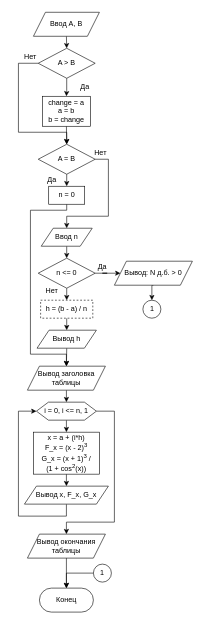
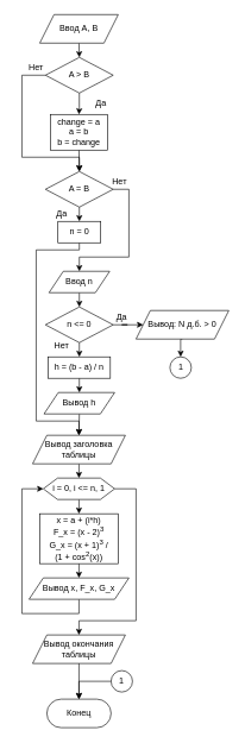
  <mxCell id="0" />
  <mxCell id="1" parent="0" />
  <mxCell id="2" style="edgeStyle=orthogonalEdgeStyle;rounded=0;orthogonalLoop=1;jettySize=auto;html=1;exitX=0.5;exitY=1;exitDx=0;exitDy=0;entryX=0.5;entryY=0;entryDx=0;entryDy=0;" parent="1" source="3" target="6" edge="1"><mxGeometry relative="1" as="geometry" /></mxCell>
  <mxCell id="3" value="Ввод A, B" style="shape=parallelogram;perimeter=parallelogramPerimeter;whiteSpace=wrap;html=1;fixedSize=1;" parent="1" vertex="1"><mxGeometry x="55" y="20" width="110" height="40" as="geometry" /></mxCell>
  <mxCell id="4" style="edgeStyle=orthogonalEdgeStyle;rounded=0;orthogonalLoop=1;jettySize=auto;html=1;exitX=0;exitY=0.5;exitDx=0;exitDy=0;entryX=0.5;entryY=0;entryDx=0;entryDy=0;" parent="1" source="6" target="11" edge="1"><mxGeometry relative="1" as="geometry"><Array as="points"><mxPoint x="30" y="105" /><mxPoint x="30" y="220" /><mxPoint x="111" y="220" /></Array></mxGeometry></mxCell>
  <mxCell id="5" style="edgeStyle=orthogonalEdgeStyle;rounded=0;orthogonalLoop=1;jettySize=auto;html=1;entryX=0.5;entryY=0;entryDx=0;entryDy=0;" parent="1" source="6" target="8" edge="1"><mxGeometry relative="1" as="geometry" /></mxCell>
  <mxCell id="6" value="A &amp;gt; B" style="rhombus;whiteSpace=wrap;html=1;" parent="1" vertex="1"><mxGeometry x="63" y="80" width="95" height="50" as="geometry" /></mxCell>
  <mxCell id="7" style="edgeStyle=orthogonalEdgeStyle;rounded=0;orthogonalLoop=1;jettySize=auto;html=1;exitX=0.5;exitY=1;exitDx=0;exitDy=0;entryX=0.5;entryY=0;entryDx=0;entryDy=0;" parent="1" source="8" target="11" edge="1"><mxGeometry relative="1" as="geometry" /></mxCell>
  <mxCell id="8" value="&lt;div&gt;change = a&lt;/div&gt;&lt;div&gt;&lt;span&gt;a = b&lt;/span&gt;&lt;/div&gt;&lt;div&gt;&lt;span&gt;b = change&lt;/span&gt;&lt;/div&gt;" style="rounded=0;whiteSpace=wrap;html=1;" parent="1" vertex="1"><mxGeometry x="70" y="160" width="80" height="50" as="geometry" /></mxCell>
  <mxCell id="9" style="edgeStyle=orthogonalEdgeStyle;rounded=0;orthogonalLoop=1;jettySize=auto;html=1;exitX=0.5;exitY=1;exitDx=0;exitDy=0;entryX=0.5;entryY=0;entryDx=0;entryDy=0;" parent="1" source="11" target="15" edge="1"><mxGeometry relative="1" as="geometry" /></mxCell>
  <mxCell id="10" style="edgeStyle=orthogonalEdgeStyle;rounded=0;orthogonalLoop=1;jettySize=auto;html=1;entryX=0.5;entryY=0;entryDx=0;entryDy=0;" parent="1" source="11" target="17" edge="1"><mxGeometry relative="1" as="geometry"><Array as="points"><mxPoint x="180" y="265" /><mxPoint x="180" y="360" /><mxPoint x="111" y="360" /></Array></mxGeometry></mxCell>
  <mxCell id="11" value="A = B" style="rhombus;whiteSpace=wrap;html=1;" parent="1" vertex="1"><mxGeometry x="63" y="240" width="95" height="50" as="geometry" /></mxCell>
  <mxCell id="12" value="Да" style="text;html=1;strokeColor=none;fillColor=none;align=center;verticalAlign=middle;whiteSpace=wrap;rounded=0;" parent="1" vertex="1"><mxGeometry x="111.03" y="130" width="60" height="30" as="geometry" /></mxCell>
  <mxCell id="13" value="Нет" style="text;html=1;strokeColor=none;fillColor=none;align=center;verticalAlign=middle;whiteSpace=wrap;rounded=0;" parent="1" vertex="1"><mxGeometry x="20" y="80" width="60" height="30" as="geometry" /></mxCell>
  <mxCell id="14" style="edgeStyle=orthogonalEdgeStyle;rounded=0;orthogonalLoop=1;jettySize=auto;html=1;exitX=0.5;exitY=1;exitDx=0;exitDy=0;entryX=0.5;entryY=0;entryDx=0;entryDy=0;" parent="1" source="15" target="29" edge="1"><mxGeometry relative="1" as="geometry"><Array as="points"><mxPoint x="111" y="350" /><mxPoint x="50" y="350" /><mxPoint x="50" y="590" /><mxPoint x="110" y="590" /></Array></mxGeometry></mxCell>
  <mxCell id="15" value="n = 0" style="rounded=0;whiteSpace=wrap;html=1;" parent="1" vertex="1"><mxGeometry x="80.5" y="310" width="60" height="30" as="geometry" /></mxCell>
  <mxCell id="16" style="edgeStyle=orthogonalEdgeStyle;rounded=0;orthogonalLoop=1;jettySize=auto;html=1;exitX=0.5;exitY=1;exitDx=0;exitDy=0;entryX=0.5;entryY=0;entryDx=0;entryDy=0;" parent="1" source="17" target="20" edge="1"><mxGeometry relative="1" as="geometry" /></mxCell>
  <mxCell id="17" value="Ввод n" style="shape=parallelogram;perimeter=parallelogramPerimeter;whiteSpace=wrap;html=1;fixedSize=1;" parent="1" vertex="1"><mxGeometry x="68" y="380" width="85" height="30" as="geometry" /></mxCell>
  <mxCell id="18" style="edgeStyle=orthogonalEdgeStyle;rounded=0;orthogonalLoop=1;jettySize=auto;html=1;exitX=1;exitY=0.5;exitDx=0;exitDy=0;entryX=0;entryY=0.5;entryDx=0;entryDy=0;" parent="1" source="20" target="27" edge="1"><mxGeometry relative="1" as="geometry" /></mxCell>
  <mxCell id="19" style="edgeStyle=orthogonalEdgeStyle;rounded=0;orthogonalLoop=1;jettySize=auto;html=1;exitX=0.5;exitY=1;exitDx=0;exitDy=0;entryX=0.5;entryY=0;entryDx=0;entryDy=0;" parent="1" source="20" target="24" edge="1"><mxGeometry relative="1" as="geometry" /></mxCell>
  <mxCell id="20" value="n &amp;lt;= 0" style="rhombus;whiteSpace=wrap;html=1;" parent="1" vertex="1"><mxGeometry x="63" y="430" width="95" height="50" as="geometry" /></mxCell>
  <mxCell id="21" value="Да" style="text;html=1;strokeColor=none;fillColor=none;align=center;verticalAlign=middle;whiteSpace=wrap;rounded=0;" parent="1" vertex="1"><mxGeometry x="56.03" y="285" width="60" height="30" as="geometry" /></mxCell>
  <mxCell id="22" value="Нет" style="text;html=1;strokeColor=none;fillColor=none;align=center;verticalAlign=middle;whiteSpace=wrap;rounded=0;" parent="1" vertex="1"><mxGeometry x="136.51" y="240" width="60" height="30" as="geometry" /></mxCell>
  <mxCell id="23" style="edgeStyle=orthogonalEdgeStyle;rounded=0;orthogonalLoop=1;jettySize=auto;html=1;exitX=0.5;exitY=1;exitDx=0;exitDy=0;entryX=0.5;entryY=0;entryDx=0;entryDy=0;" parent="1" source="24" target="31" edge="1"><mxGeometry relative="1" as="geometry" /></mxCell>
- <mxCell id="24" value="h = (b - a) / n" style="rounded=0;whiteSpace=wrap;html=1;dashed=1;" parent="1" vertex="1"><mxGeometry x="67" y="500" width="87" height="30" as="geometry" /></mxCell>
+ <mxCell id="24" value="h = (b - a) / n" style="rounded=0;whiteSpace=wrap;html=1;" parent="1" vertex="1"><mxGeometry x="67" y="500" width="87" height="30" as="geometry" /></mxCell>
  <mxCell id="25" value="Нет" style="text;html=1;strokeColor=none;fillColor=none;align=center;verticalAlign=middle;whiteSpace=wrap;rounded=0;" parent="1" vertex="1"><mxGeometry x="56.03" y="470" width="60" height="30" as="geometry" /></mxCell>
  <mxCell id="26" style="edgeStyle=orthogonalEdgeStyle;rounded=0;orthogonalLoop=1;jettySize=auto;html=1;exitX=0.5;exitY=1;exitDx=0;exitDy=0;entryX=0.5;entryY=0;entryDx=0;entryDy=0;" parent="1" source="27" target="43" edge="1"><mxGeometry relative="1" as="geometry" /></mxCell>
  <mxCell id="27" value="Вывод: &lt;span style=&quot;font-size: 12px&quot;&gt;N д.б. &amp;gt; 0&lt;/span&gt;" style="shape=parallelogram;perimeter=parallelogramPerimeter;whiteSpace=wrap;html=1;fixedSize=1;" parent="1" vertex="1"><mxGeometry x="190" y="435" width="130.01" height="40" as="geometry" /></mxCell>
  <mxCell id="28" style="edgeStyle=orthogonalEdgeStyle;rounded=0;orthogonalLoop=1;jettySize=auto;html=1;exitX=0.5;exitY=1;exitDx=0;exitDy=0;entryX=0.5;entryY=0;entryDx=0;entryDy=0;" parent="1" source="29" target="36" edge="1"><mxGeometry relative="1" as="geometry" /></mxCell>
  <mxCell id="29" value="Вывод заголовка таблицы" style="shape=parallelogram;perimeter=parallelogramPerimeter;whiteSpace=wrap;html=1;fixedSize=1;" parent="1" vertex="1"><mxGeometry x="45" y="610" width="130" height="40" as="geometry" /></mxCell>
  <mxCell id="30" style="edgeStyle=orthogonalEdgeStyle;rounded=0;orthogonalLoop=1;jettySize=auto;html=1;exitX=0.5;exitY=1;exitDx=0;exitDy=0;entryX=0.5;entryY=0;entryDx=0;entryDy=0;" parent="1" source="31" target="29" edge="1"><mxGeometry relative="1" as="geometry" /></mxCell>
  <mxCell id="31" value="Вывод h" style="shape=parallelogram;perimeter=parallelogramPerimeter;whiteSpace=wrap;html=1;fixedSize=1;" parent="1" vertex="1"><mxGeometry x="61" y="550" width="99" height="30" as="geometry" /></mxCell>
  <mxCell id="32" style="edgeStyle=orthogonalEdgeStyle;rounded=0;orthogonalLoop=1;jettySize=auto;html=1;exitX=0.5;exitY=1;exitDx=0;exitDy=0;entryX=0.5;entryY=0;entryDx=0;entryDy=0;" parent="1" source="33" target="41" edge="1"><mxGeometry relative="1" as="geometry" /></mxCell>
  <mxCell id="33" value="Вывод окончания таблицы" style="shape=parallelogram;perimeter=parallelogramPerimeter;whiteSpace=wrap;html=1;fixedSize=1;" parent="1" vertex="1"><mxGeometry x="45" y="890" width="130" height="40" as="geometry" /></mxCell>
  <mxCell id="34" style="edgeStyle=orthogonalEdgeStyle;rounded=0;orthogonalLoop=1;jettySize=auto;html=1;exitX=0.5;exitY=1;exitDx=0;exitDy=0;entryX=0.5;entryY=0;entryDx=0;entryDy=0;" parent="1" source="36" target="38" edge="1"><mxGeometry relative="1" as="geometry" /></mxCell>
  <mxCell id="35" style="edgeStyle=orthogonalEdgeStyle;rounded=0;orthogonalLoop=1;jettySize=auto;html=1;exitX=1;exitY=0.5;exitDx=0;exitDy=0;entryX=0.5;entryY=0;entryDx=0;entryDy=0;" parent="1" source="36" target="33" edge="1"><mxGeometry relative="1" as="geometry"><Array as="points"><mxPoint x="190" y="685" /><mxPoint x="190" y="870" /><mxPoint x="110" y="870" /></Array></mxGeometry></mxCell>
  <mxCell id="36" value="i = 0, i &amp;lt;= n, 1" style="shape=hexagon;perimeter=hexagonPerimeter2;whiteSpace=wrap;html=1;fixedSize=1;" parent="1" vertex="1"><mxGeometry x="60.01" y="670" width="100" height="30" as="geometry" /></mxCell>
  <mxCell id="37" style="edgeStyle=orthogonalEdgeStyle;rounded=0;orthogonalLoop=1;jettySize=auto;html=1;exitX=0.5;exitY=1;exitDx=0;exitDy=0;entryX=0.5;entryY=0;entryDx=0;entryDy=0;" parent="1" source="38" target="40" edge="1"><mxGeometry relative="1" as="geometry" /></mxCell>
  <mxCell id="38" value="&lt;div&gt;x = a + (i*h)&lt;/div&gt;&lt;div&gt;F_x = (x - 2)&lt;sup&gt;3&lt;/sup&gt;&lt;/div&gt;&lt;div&gt;G_x = (x + 1)&lt;sup&gt;3&lt;/sup&gt; /&lt;/div&gt;&lt;div&gt;(1 + cos&lt;sup&gt;2&lt;/sup&gt;(x))&lt;/div&gt;" style="rounded=0;whiteSpace=wrap;html=1;" parent="1" vertex="1"><mxGeometry x="55.01" y="720" width="110" height="70" as="geometry" /></mxCell>
  <mxCell id="39" style="edgeStyle=orthogonalEdgeStyle;rounded=0;orthogonalLoop=1;jettySize=auto;html=1;exitX=0.5;exitY=1;exitDx=0;exitDy=0;entryX=0;entryY=0.5;entryDx=0;entryDy=0;" parent="1" source="40" target="36" edge="1"><mxGeometry relative="1" as="geometry"><Array as="points"><mxPoint x="110.01" y="860" /><mxPoint x="30.01" y="860" /><mxPoint x="30.01" y="685" /></Array></mxGeometry></mxCell>
  <mxCell id="40" value="Вывод x, F_x, G_x" style="shape=parallelogram;perimeter=parallelogramPerimeter;whiteSpace=wrap;html=1;fixedSize=1;" parent="1" vertex="1"><mxGeometry x="40.01" y="810" width="140" height="30" as="geometry" /></mxCell>
  <mxCell id="41" value="Конец" style="rounded=1;whiteSpace=wrap;html=1;arcSize=50;" parent="1" vertex="1"><mxGeometry x="65" y="980" width="90" height="40" as="geometry" /></mxCell>
  <mxCell id="42" value="Да" style="text;html=1;strokeColor=none;fillColor=none;align=center;verticalAlign=middle;whiteSpace=wrap;rounded=0;" parent="1" vertex="1"><mxGeometry x="140.01" y="430" width="60" height="30" as="geometry" /></mxCell>
  <mxCell id="43" value="1" style="ellipse;whiteSpace=wrap;html=1;aspect=fixed;" parent="1" vertex="1"><mxGeometry x="237.51" y="500" width="30" height="30" as="geometry" /></mxCell>
  <mxCell id="44" style="edgeStyle=orthogonalEdgeStyle;rounded=0;orthogonalLoop=1;jettySize=auto;html=1;exitX=0;exitY=0.5;exitDx=0;exitDy=0;entryX=0.5;entryY=0;entryDx=0;entryDy=0;" parent="1" source="45" target="41" edge="1"><mxGeometry relative="1" as="geometry" /></mxCell>
  <mxCell id="45" value="1" style="ellipse;whiteSpace=wrap;html=1;aspect=fixed;" parent="1" vertex="1"><mxGeometry x="155.01" y="940" width="30" height="30" as="geometry" /></mxCell>
